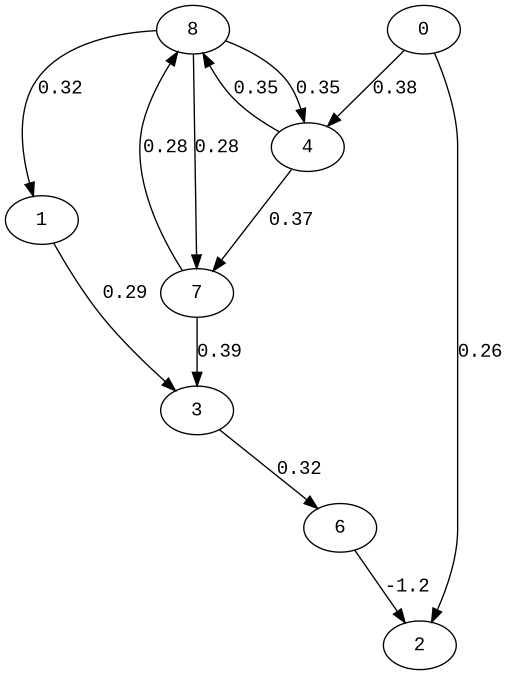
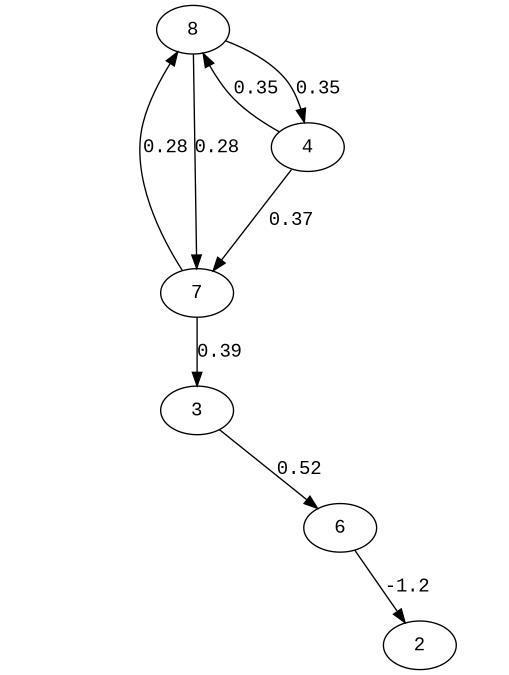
  digraph {
    fontname="Liberation Mono"
    splines=true
    node [fontname="Liberation Mono"]
    edge [fontname="Liberation Mono"]
    n1 [label=8]
    7
    3
    4
-   1
    6
    2
-   0
    n1 -> 7 [label=0.28]
    n1 -> 4 [label=0.35]
-   n1 -> 1 [label=0.32]
    7 -> n1 [label=0.28]
    7 -> 3 [label=0.39]
-   3 -> 6 [label=0.32]
+   3 -> 6 [label=0.52]
    4 -> n1 [label=0.35]
    4 -> 7 [label=0.37]
-   1 -> 3 [label=0.29]
    6 -> 2 [label=-1.2]
-   0 -> 4 [label=0.38]
-   0 -> 2 [label=0.26]
  }
